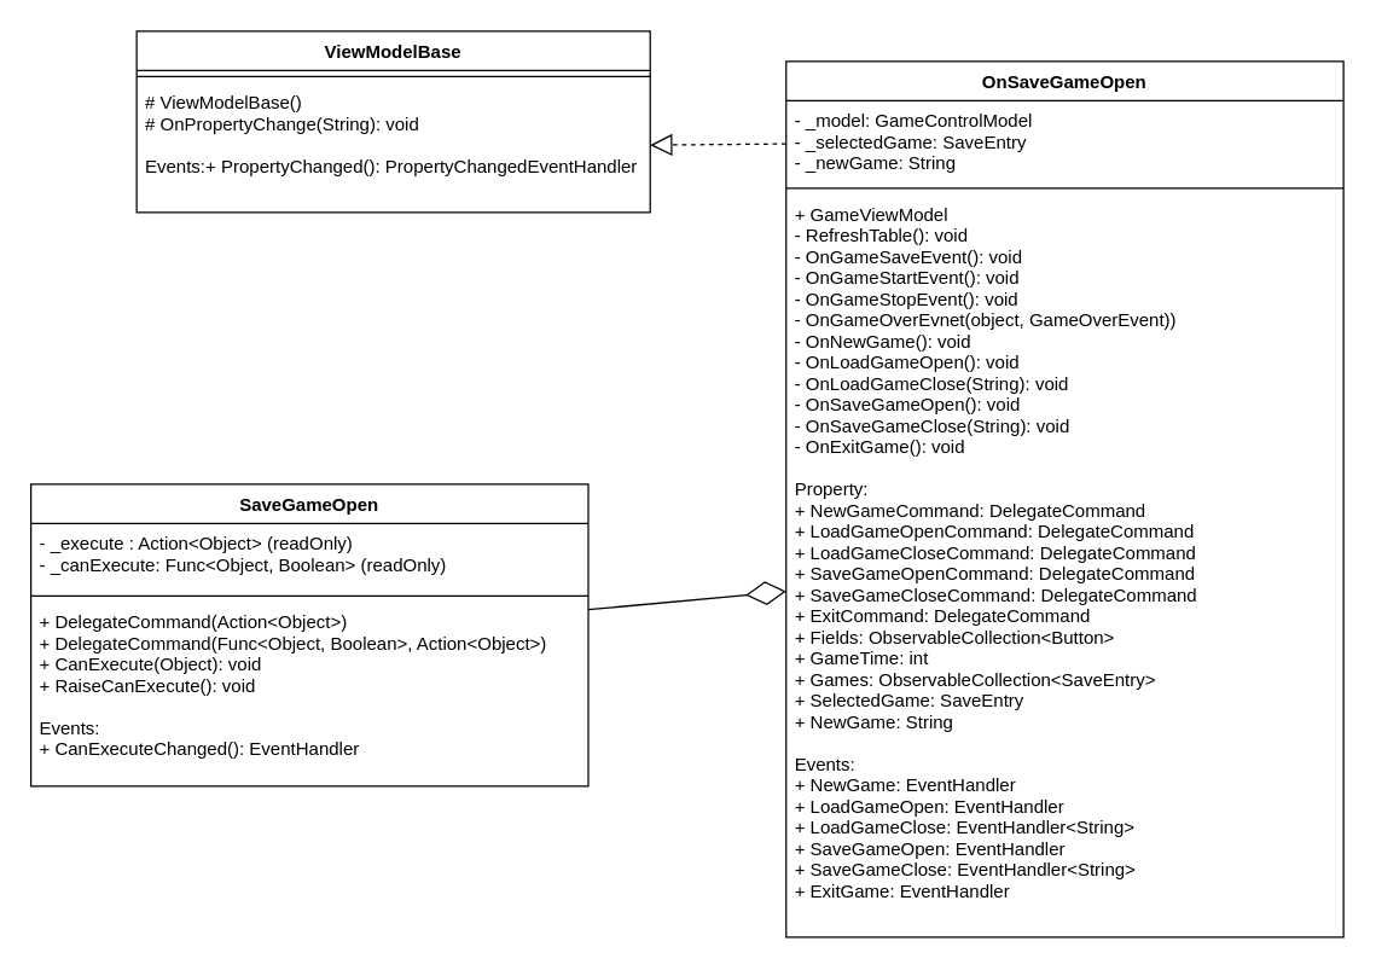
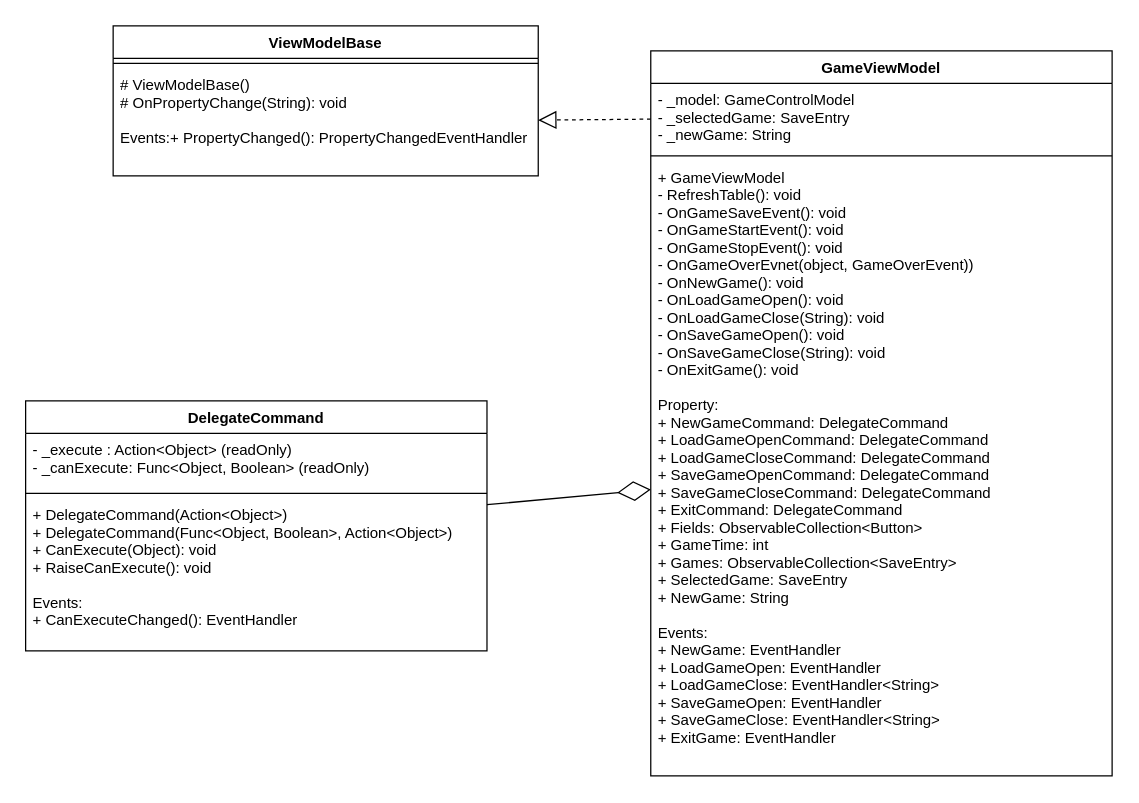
  <mxCell id="0" />
  <mxCell id="1" parent="0" />
  <mxCell id="2" value="ViewModelBase" style="swimlane;fontStyle=1;align=center;verticalAlign=top;childLayout=stackLayout;horizontal=1;startSize=26;horizontalStack=0;resizeParent=1;resizeParentMax=0;resizeLast=0;collapsible=1;marginBottom=0;fontFamily=Helvetica;" vertex="1" parent="1"><mxGeometry x="90" y="20" width="340" height="120" as="geometry" /></mxCell>
  <mxCell id="3" value="" style="line;strokeWidth=1;fillColor=none;align=left;verticalAlign=middle;spacingTop=-1;spacingLeft=3;spacingRight=3;rotatable=0;labelPosition=right;points=[];portConstraint=eastwest;" vertex="1" parent="2"><mxGeometry y="26" width="340" height="8" as="geometry" /></mxCell>
  <mxCell id="4" value="# ViewModelBase()&#10;# OnPropertyChange(String): void&#10;&#10;Events:+ PropertyChanged(): PropertyChangedEventHandler&#10;" style="text;strokeColor=none;fillColor=none;align=left;verticalAlign=top;spacingLeft=4;spacingRight=4;overflow=hidden;rotatable=0;points=[[0,0.5],[1,0.5]];portConstraint=eastwest;" vertex="1" parent="2"><mxGeometry y="34" width="340" height="86" as="geometry" /></mxCell>
- <mxCell id="5" value="OnSaveGameOpen" style="swimlane;fontStyle=1;align=center;verticalAlign=top;childLayout=stackLayout;horizontal=1;startSize=26;horizontalStack=0;resizeParent=1;resizeParentMax=0;resizeLast=0;collapsible=1;marginBottom=0;fontFamily=Helvetica;fontColor=#000000;" vertex="1" parent="1"><mxGeometry x="520" y="40" width="369" height="580" as="geometry" /></mxCell>
+ <mxCell id="5" value="GameViewModel" style="swimlane;fontStyle=1;align=center;verticalAlign=top;childLayout=stackLayout;horizontal=1;startSize=26;horizontalStack=0;resizeParent=1;resizeParentMax=0;resizeLast=0;collapsible=1;marginBottom=0;fontFamily=Helvetica;fontColor=#000000;" vertex="1" parent="1"><mxGeometry x="520" y="40" width="369" height="580" as="geometry" /></mxCell>
  <mxCell id="6" value="- _model: GameControlModel&#10;- _selectedGame: SaveEntry&#10;- _newGame: String&#10;" style="text;strokeColor=none;fillColor=none;align=left;verticalAlign=top;spacingLeft=4;spacingRight=4;overflow=hidden;rotatable=0;points=[[0,0.5],[1,0.5]];portConstraint=eastwest;" vertex="1" parent="5"><mxGeometry y="26" width="369" height="54" as="geometry" /></mxCell>
  <mxCell id="7" value="" style="line;strokeWidth=1;fillColor=none;align=left;verticalAlign=middle;spacingTop=-1;spacingLeft=3;spacingRight=3;rotatable=0;labelPosition=right;points=[];portConstraint=eastwest;" vertex="1" parent="5"><mxGeometry y="80" width="369" height="8" as="geometry" /></mxCell>
  <mxCell id="8" value="+ GameViewModel&#10;- RefreshTable(): void&#10;- OnGameSaveEvent(): void&#10;- OnGameStartEvent(): void&#10;- OnGameStopEvent(): void&#10;- OnGameOverEvnet(object, GameOverEvent))&#10;- OnNewGame(): void&#10;- OnLoadGameOpen(): void&#10;- OnLoadGameClose(String): void&#10;- OnSaveGameOpen(): void&#10;- OnSaveGameClose(String): void&#10;- OnExitGame(): void&#10;&#10;Property:&#10;+ NewGameCommand: DelegateCommand&#10;+ LoadGameOpenCommand: DelegateCommand&#10;+ LoadGameCloseCommand: DelegateCommand&#10;+ SaveGameOpenCommand: DelegateCommand&#10;+ SaveGameCloseCommand: DelegateCommand&#10;+ ExitCommand: DelegateCommand&#10;+ Fields: ObservableCollection&lt;Button&gt;&#10;+ GameTime: int&#10;+ Games: ObservableCollection&lt;SaveEntry&gt;&#10;+ SelectedGame: SaveEntry&#10;+ NewGame: String&#10;&#10;Events:&#10;+ NewGame: EventHandler&#10;+ LoadGameOpen: EventHandler&#10;+ LoadGameClose: EventHandler&lt;String&gt;&#10;+ SaveGameOpen: EventHandler&#10;+ SaveGameClose: EventHandler&lt;String&gt;&#10;+ ExitGame: EventHandler&#10;&#10;" style="text;strokeColor=none;fillColor=none;align=left;verticalAlign=top;spacingLeft=4;spacingRight=4;overflow=hidden;rotatable=0;points=[[0,0.5],[1,0.5]];portConstraint=eastwest;" vertex="1" parent="5"><mxGeometry y="88" width="369" height="492" as="geometry" /></mxCell>
  <mxCell id="9" value="" style="endArrow=diamondThin;endFill=0;endSize=24;html=1;fontFamily=Helvetica;fontColor=#000000;align=center;" edge="1" parent="1" source="10" target="8"><mxGeometry width="160" relative="1" as="geometry"><mxPoint x="100" y="570" as="sourcePoint" /><mxPoint x="600" y="280" as="targetPoint" /></mxGeometry></mxCell>
- <mxCell id="10" value="SaveGameOpen" style="swimlane;fontStyle=1;align=center;verticalAlign=top;childLayout=stackLayout;horizontal=1;startSize=26;horizontalStack=0;resizeParent=1;resizeParentMax=0;resizeLast=0;collapsible=1;marginBottom=0;fontFamily=Helvetica;fontColor=#000000;" vertex="1" parent="1"><mxGeometry x="20" y="320" width="369" height="200" as="geometry" /></mxCell>
+ <mxCell id="10" value="DelegateCommand" style="swimlane;fontStyle=1;align=center;verticalAlign=top;childLayout=stackLayout;horizontal=1;startSize=26;horizontalStack=0;resizeParent=1;resizeParentMax=0;resizeLast=0;collapsible=1;marginBottom=0;fontFamily=Helvetica;fontColor=#000000;" vertex="1" parent="1"><mxGeometry x="20" y="320" width="369" height="200" as="geometry" /></mxCell>
  <mxCell id="11" value="- _execute : Action&lt;Object&gt; (readOnly)&#10;- _canExecute: Func&lt;Object, Boolean&gt; (readOnly)&#10;" style="text;strokeColor=none;fillColor=none;align=left;verticalAlign=top;spacingLeft=4;spacingRight=4;overflow=hidden;rotatable=0;points=[[0,0.5],[1,0.5]];portConstraint=eastwest;" vertex="1" parent="10"><mxGeometry y="26" width="369" height="44" as="geometry" /></mxCell>
  <mxCell id="12" value="" style="line;strokeWidth=1;fillColor=none;align=left;verticalAlign=middle;spacingTop=-1;spacingLeft=3;spacingRight=3;rotatable=0;labelPosition=right;points=[];portConstraint=eastwest;" vertex="1" parent="10"><mxGeometry y="70" width="369" height="8" as="geometry" /></mxCell>
  <mxCell id="13" value="+ DelegateCommand(Action&lt;Object&gt;)&#10;+ DelegateCommand(Func&lt;Object, Boolean&gt;, Action&lt;Object&gt;)&#10;+ CanExecute(Object): void&#10;+ RaiseCanExecute(): void&#10;&#10;Events:&#10;+ CanExecuteChanged(): EventHandler&#10;" style="text;strokeColor=none;fillColor=none;align=left;verticalAlign=top;spacingLeft=4;spacingRight=4;overflow=hidden;rotatable=0;points=[[0,0.5],[1,0.5]];portConstraint=eastwest;" vertex="1" parent="10"><mxGeometry y="78" width="369" height="122" as="geometry" /></mxCell>
  <mxCell id="14" value="" style="endArrow=block;dashed=1;endFill=0;endSize=12;html=1;fontFamily=Helvetica;fontColor=#000000;align=center;" edge="1" parent="1" source="6" target="4"><mxGeometry width="160" relative="1" as="geometry"><mxPoint x="205.5" y="246" as="sourcePoint" /><mxPoint x="365.5" y="246" as="targetPoint" /></mxGeometry></mxCell>
